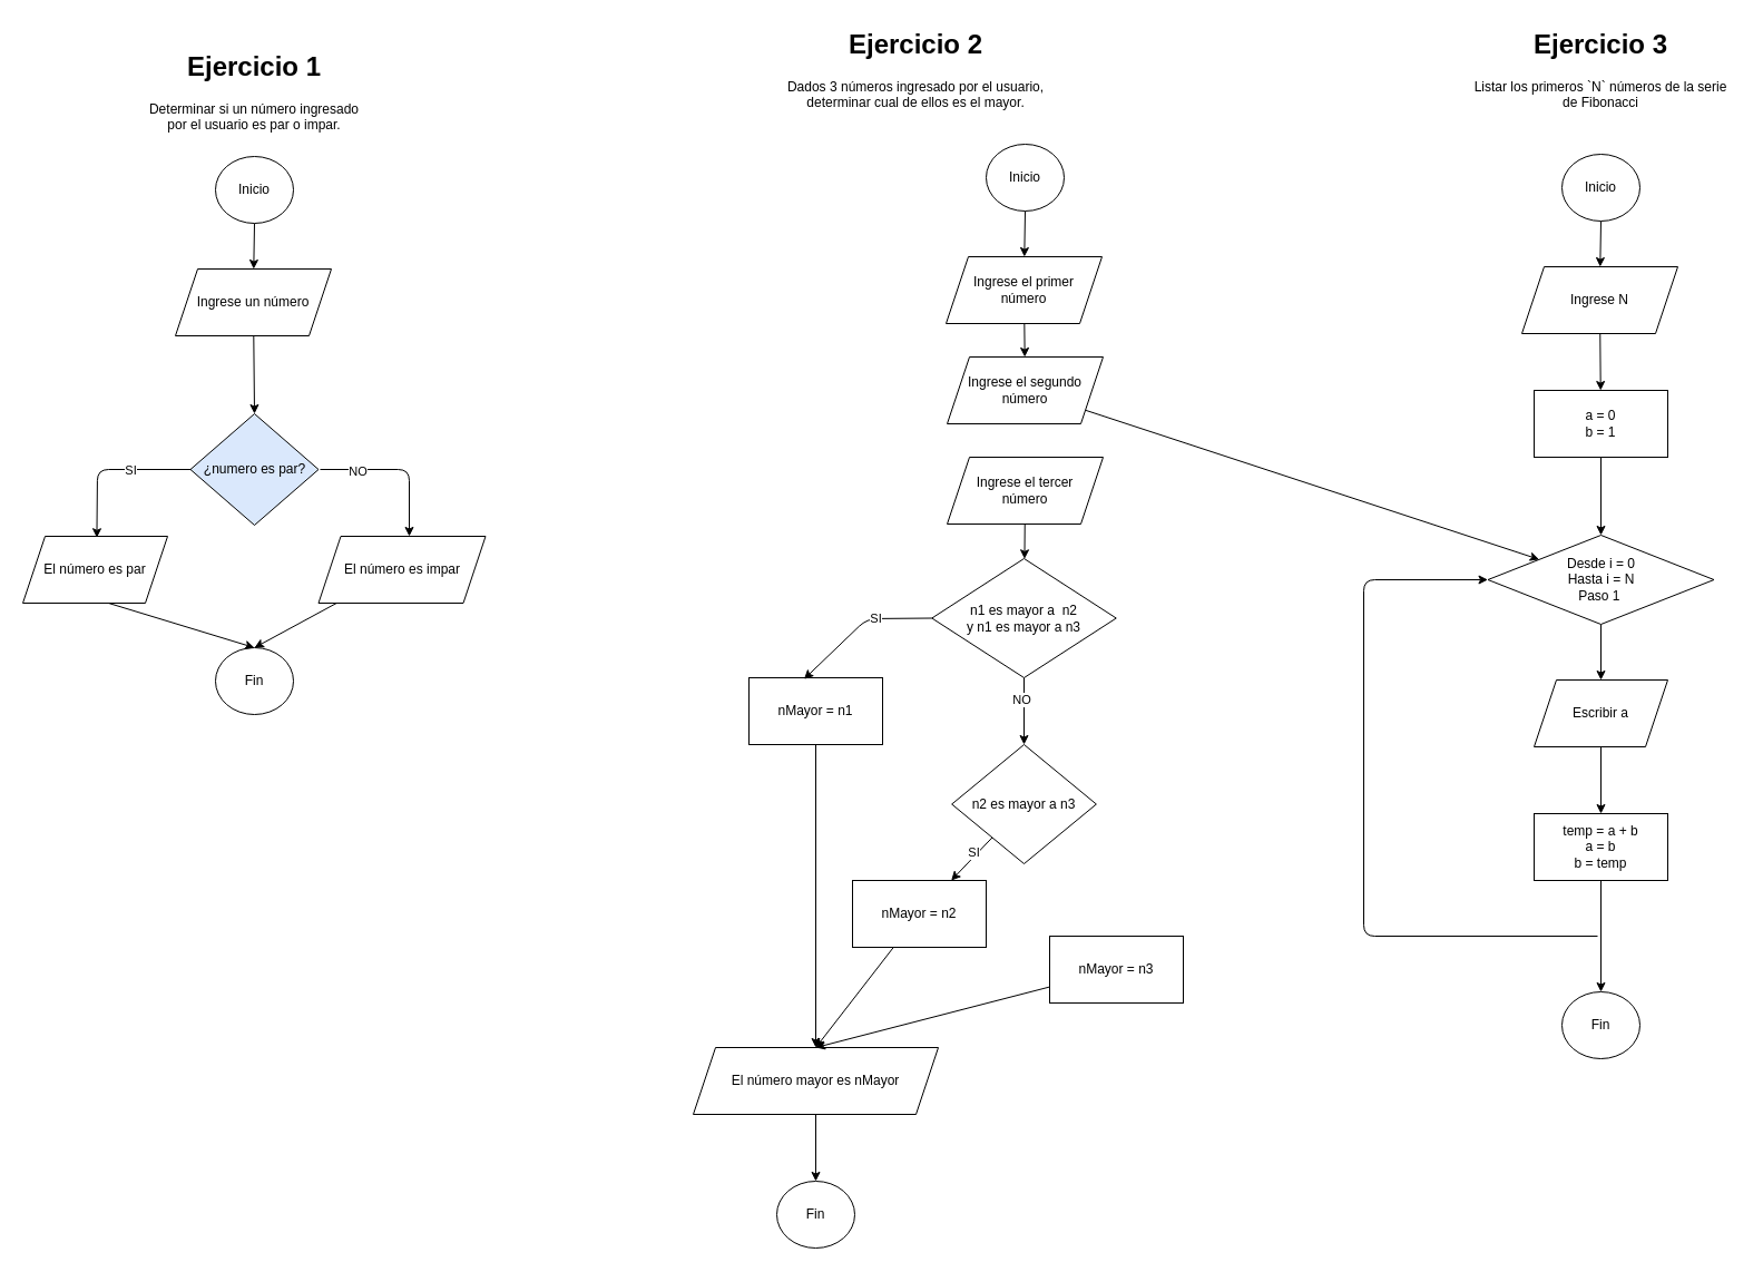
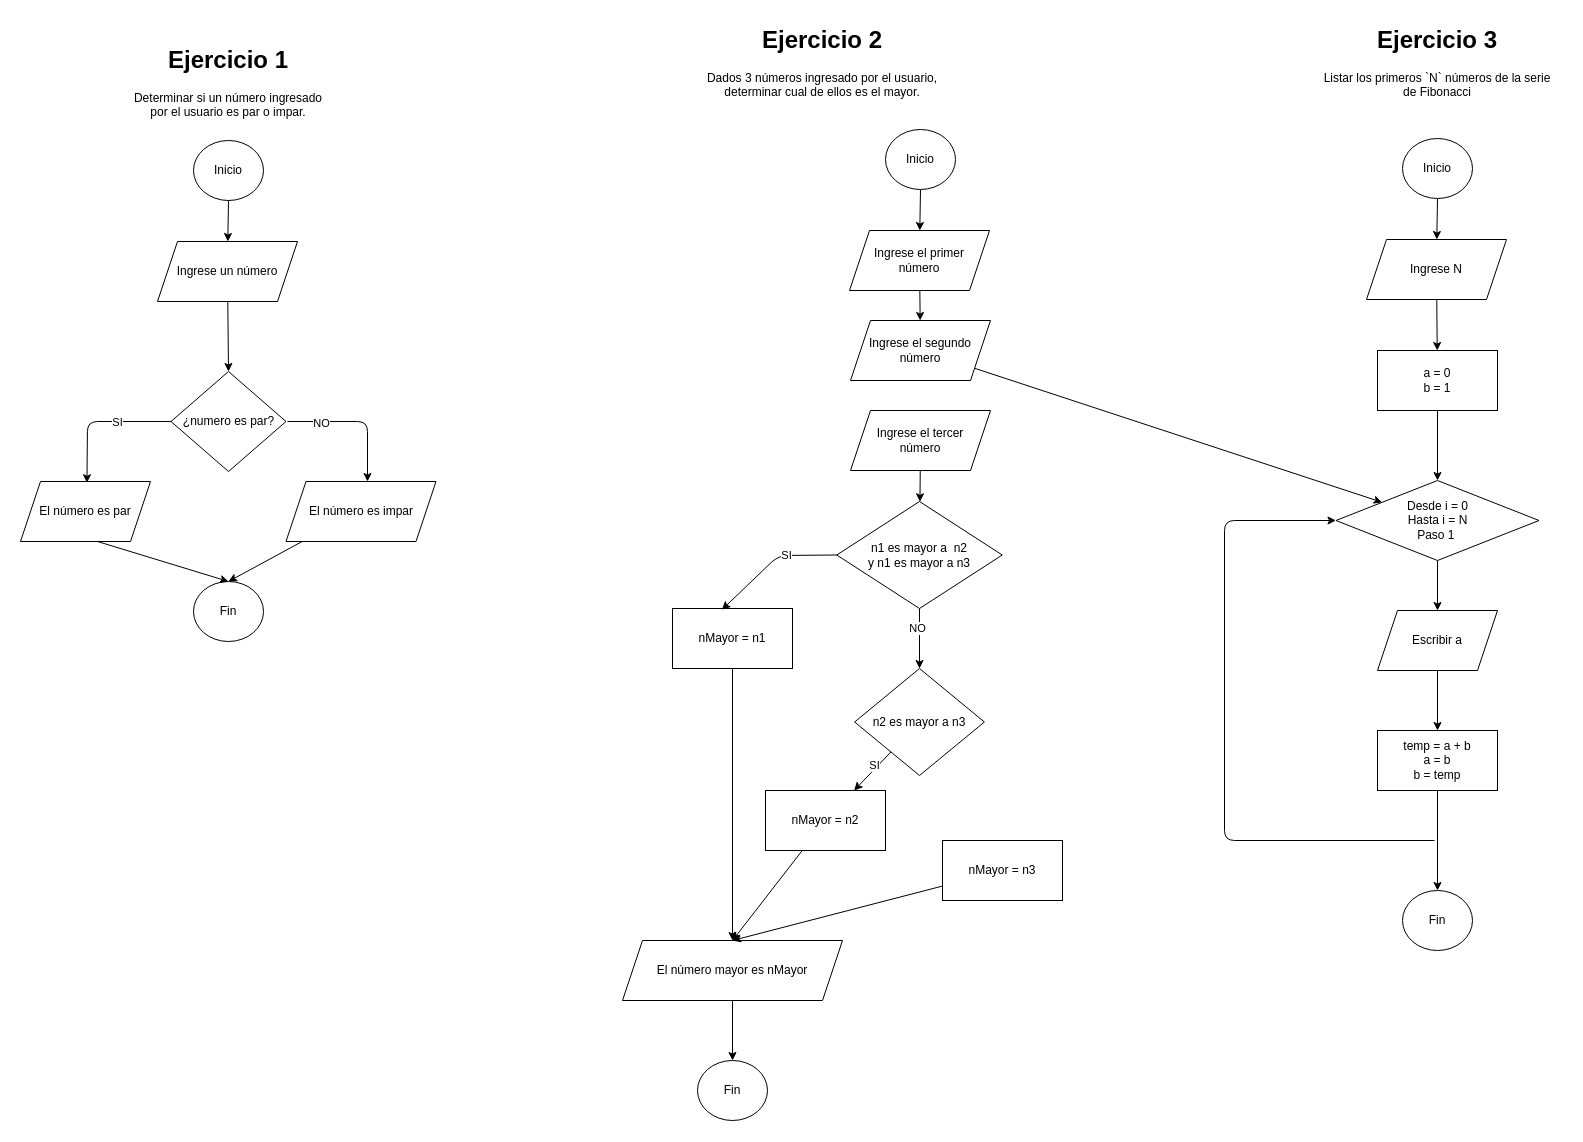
  <mxCell id="0" />
  <mxCell id="1" parent="0" />
  <mxCell id="2" value="&lt;h1&gt;Ejercicio 1&lt;/h1&gt;&lt;p&gt;Determinar si un número ingresado por el usuario es par o impar.&lt;/p&gt;" style="text;html=1;strokeColor=none;fillColor=none;spacing=5;spacingTop=-20;whiteSpace=wrap;overflow=hidden;rounded=0;align=center;" parent="1" vertex="1"><mxGeometry x="128" y="40" width="200" height="91" as="geometry" /></mxCell>
  <mxCell id="3" style="edgeStyle=none;html=1;" parent="1" source="4" target="9" edge="1"><mxGeometry relative="1" as="geometry" /></mxCell>
  <mxCell id="4" value="Inicio" style="ellipse;whiteSpace=wrap;html=1;" parent="1" vertex="1"><mxGeometry x="193" y="140" width="70" height="60" as="geometry" /></mxCell>
  <mxCell id="5" value="Fin" style="ellipse;whiteSpace=wrap;html=1;" parent="1" vertex="1"><mxGeometry x="193" y="581" width="70" height="60" as="geometry" /></mxCell>
  <mxCell id="6" style="edgeStyle=none;html=1;exitX=0.5;exitY=1;exitDx=0;exitDy=0;entryX=0.5;entryY=0;entryDx=0;entryDy=0;" parent="1" target="5" edge="1"><mxGeometry relative="1" as="geometry"><mxPoint x="97" y="541" as="sourcePoint" /></mxGeometry></mxCell>
  <mxCell id="7" style="edgeStyle=none;html=1;entryX=0.5;entryY=0;entryDx=0;entryDy=0;" parent="1" target="5" edge="1"><mxGeometry relative="1" as="geometry"><mxPoint x="301.714" y="541" as="sourcePoint" /></mxGeometry></mxCell>
  <mxCell id="8" style="edgeStyle=none;html=1;entryX=0.5;entryY=0;entryDx=0;entryDy=0;" parent="1" source="9" target="14" edge="1"><mxGeometry relative="1" as="geometry" /></mxCell>
  <mxCell id="9" value="Ingrese un número" style="shape=parallelogram;perimeter=parallelogramPerimeter;whiteSpace=wrap;html=1;fixedSize=1;" parent="1" vertex="1"><mxGeometry x="157" y="241" width="140" height="60" as="geometry" /></mxCell>
  <mxCell id="10" style="edgeStyle=none;html=1;entryX=0.412;entryY=0.021;entryDx=0;entryDy=0;entryPerimeter=0;exitX=0;exitY=0.5;exitDx=0;exitDy=0;" parent="1" source="14" edge="1"><mxGeometry relative="1" as="geometry"><Array as="points"><mxPoint x="87" y="421" /></Array><mxPoint x="86.44" y="482.26" as="targetPoint" /></mxGeometry></mxCell>
  <mxCell id="11" value="SI" style="edgeLabel;html=1;align=center;verticalAlign=middle;resizable=0;points=[];" parent="10" vertex="1" connectable="0"><mxGeometry x="-0.254" relative="1" as="geometry"><mxPoint as="offset" /></mxGeometry></mxCell>
  <mxCell id="12" style="edgeStyle=none;html=1;" parent="1" edge="1"><mxGeometry relative="1" as="geometry"><mxPoint x="287" y="421" as="sourcePoint" /><mxPoint x="367" y="481" as="targetPoint" /><Array as="points"><mxPoint x="367" y="421" /></Array></mxGeometry></mxCell>
  <mxCell id="13" value="NO" style="edgeLabel;html=1;align=center;verticalAlign=middle;resizable=0;points=[];" parent="12" vertex="1" connectable="0"><mxGeometry x="-0.523" y="-1" relative="1" as="geometry"><mxPoint as="offset" /></mxGeometry></mxCell>
- <mxCell id="14" value="¿numero es par?" style="rhombus;whiteSpace=wrap;html=1;fillColor=#dae8fc;" parent="1" vertex="1"><mxGeometry x="170.5" y="371" width="115" height="100" as="geometry" /></mxCell>
+ <mxCell id="14" value="¿numero es par?" style="rhombus;whiteSpace=wrap;html=1;" parent="1" vertex="1"><mxGeometry x="170.5" y="371" width="115" height="100" as="geometry" /></mxCell>
  <mxCell id="15" value="El número es par" style="shape=parallelogram;perimeter=parallelogramPerimeter;whiteSpace=wrap;html=1;fixedSize=1;" parent="1" vertex="1"><mxGeometry x="20" y="481" width="130" height="60" as="geometry" /></mxCell>
  <mxCell id="16" value="El número es impar" style="shape=parallelogram;perimeter=parallelogramPerimeter;whiteSpace=wrap;html=1;fixedSize=1;" parent="1" vertex="1"><mxGeometry x="285.5" y="481" width="150" height="60" as="geometry" /></mxCell>
  <mxCell id="17" value="&lt;h1&gt;Ejercicio 2&lt;/h1&gt;&lt;p&gt;Dados 3 números ingresado por el usuario, determinar cual de ellos es el mayor.&lt;/p&gt;" style="text;html=1;strokeColor=none;fillColor=none;spacing=5;spacingTop=-20;whiteSpace=wrap;overflow=hidden;rounded=0;align=center;" parent="1" vertex="1"><mxGeometry x="698" y="20" width="248" height="90" as="geometry" /></mxCell>
  <mxCell id="18" style="edgeStyle=none;html=1;" parent="1" source="19" target="24" edge="1"><mxGeometry relative="1" as="geometry" /></mxCell>
  <mxCell id="19" value="Inicio" style="ellipse;whiteSpace=wrap;html=1;" parent="1" vertex="1"><mxGeometry x="885" y="129" width="70" height="60" as="geometry" /></mxCell>
  <mxCell id="20" value="Fin" style="ellipse;whiteSpace=wrap;html=1;" parent="1" vertex="1"><mxGeometry x="697" y="1060" width="70" height="60" as="geometry" /></mxCell>
  <mxCell id="21" style="edgeStyle=none;html=1;exitX=0.5;exitY=1;exitDx=0;exitDy=0;" parent="1" source="22" target="35" edge="1"><mxGeometry relative="1" as="geometry"><mxPoint x="777" y="880" as="targetPoint" /></mxGeometry></mxCell>
  <mxCell id="22" value="nMayor = n1" style="rounded=0;whiteSpace=wrap;html=1;" parent="1" vertex="1"><mxGeometry x="672" y="608" width="120" height="60" as="geometry" /></mxCell>
  <mxCell id="23" style="edgeStyle=none;html=1;" parent="1" source="24" target="31" edge="1"><mxGeometry relative="1" as="geometry" /></mxCell>
  <mxCell id="24" value="Ingrese el primer&lt;br&gt;número" style="shape=parallelogram;perimeter=parallelogramPerimeter;whiteSpace=wrap;html=1;fixedSize=1;" parent="1" vertex="1"><mxGeometry x="849" y="230" width="140" height="60" as="geometry" /></mxCell>
  <mxCell id="25" style="edgeStyle=none;html=1;entryX=0.412;entryY=0.021;entryDx=0;entryDy=0;entryPerimeter=0;exitX=0;exitY=0.5;exitDx=0;exitDy=0;" parent="1" source="29" target="22" edge="1"><mxGeometry relative="1" as="geometry"><Array as="points"><mxPoint x="778" y="555" /></Array><mxPoint x="862.5" y="544" as="sourcePoint" /></mxGeometry></mxCell>
  <mxCell id="26" value="SI" style="edgeLabel;html=1;align=center;verticalAlign=middle;resizable=0;points=[];" parent="25" vertex="1" connectable="0"><mxGeometry x="-0.254" relative="1" as="geometry"><mxPoint as="offset" /></mxGeometry></mxCell>
  <mxCell id="27" style="edgeStyle=none;html=1;" parent="1" source="29" target="38" edge="1"><mxGeometry relative="1" as="geometry" /></mxCell>
  <mxCell id="28" value="NO" style="edgeLabel;html=1;align=center;verticalAlign=middle;resizable=0;points=[];" parent="27" vertex="1" connectable="0"><mxGeometry x="-0.35" y="-3" relative="1" as="geometry"><mxPoint as="offset" /></mxGeometry></mxCell>
  <mxCell id="29" value="n1 es mayor a&amp;nbsp; n2&lt;br&gt;y n1 es mayor a n3" style="rhombus;whiteSpace=wrap;html=1;" parent="1" vertex="1"><mxGeometry x="836.25" y="501" width="165.5" height="107" as="geometry" /></mxCell>
  <mxCell id="30" style="edgeStyle=none;html=1;" parent="1" source="31" target="54" edge="1"><mxGeometry relative="1" as="geometry" /></mxCell>
  <mxCell id="31" value="Ingrese el segundo número" style="shape=parallelogram;perimeter=parallelogramPerimeter;whiteSpace=wrap;html=1;fixedSize=1;" parent="1" vertex="1"><mxGeometry x="850" y="320" width="140" height="60" as="geometry" /></mxCell>
  <mxCell id="32" style="edgeStyle=none;html=1;" parent="1" source="33" target="29" edge="1"><mxGeometry relative="1" as="geometry" /></mxCell>
  <mxCell id="33" value="Ingrese el tercer&lt;br&gt;número" style="shape=parallelogram;perimeter=parallelogramPerimeter;whiteSpace=wrap;html=1;fixedSize=1;" parent="1" vertex="1"><mxGeometry x="850" y="410" width="140" height="60" as="geometry" /></mxCell>
  <mxCell id="34" style="edgeStyle=none;html=1;entryX=0.5;entryY=0;entryDx=0;entryDy=0;" parent="1" source="35" target="20" edge="1"><mxGeometry relative="1" as="geometry" /></mxCell>
  <mxCell id="35" value="El número mayor es nMayor" style="shape=parallelogram;perimeter=parallelogramPerimeter;whiteSpace=wrap;html=1;fixedSize=1;" parent="1" vertex="1"><mxGeometry x="622" y="940" width="220" height="60" as="geometry" /></mxCell>
  <mxCell id="36" value="" style="edgeStyle=none;html=1;" parent="1" source="38" target="40" edge="1"><mxGeometry relative="1" as="geometry" /></mxCell>
  <mxCell id="37" value="SI" style="edgeLabel;html=1;align=center;verticalAlign=middle;resizable=0;points=[];" parent="36" vertex="1" connectable="0"><mxGeometry x="-0.207" y="-3" relative="1" as="geometry"><mxPoint as="offset" /></mxGeometry></mxCell>
  <mxCell id="38" value="n2 es mayor a n3" style="rhombus;whiteSpace=wrap;html=1;" parent="1" vertex="1"><mxGeometry x="854.13" y="668" width="129.75" height="107" as="geometry" /></mxCell>
  <mxCell id="39" style="edgeStyle=none;html=1;entryX=0.5;entryY=0;entryDx=0;entryDy=0;" parent="1" source="40" target="35" edge="1"><mxGeometry relative="1" as="geometry" /></mxCell>
  <mxCell id="40" value="nMayor = n2" style="whiteSpace=wrap;html=1;" parent="1" vertex="1"><mxGeometry x="764.995" y="790" width="120" height="60" as="geometry" /></mxCell>
  <mxCell id="41" style="edgeStyle=none;html=1;" parent="1" source="42" edge="1"><mxGeometry relative="1" as="geometry"><mxPoint x="732" y="940" as="targetPoint" /></mxGeometry></mxCell>
  <mxCell id="42" value="nMayor = n3" style="whiteSpace=wrap;html=1;" parent="1" vertex="1"><mxGeometry x="942.005" y="840" width="120" height="60" as="geometry" /></mxCell>
  <mxCell id="43" value="&lt;h1&gt;Ejercicio 3&lt;/h1&gt;&lt;p&gt;Listar los primeros `N` números de la serie de Fibonacci&lt;/p&gt;" style="text;html=1;strokeColor=none;fillColor=none;spacing=5;spacingTop=-20;whiteSpace=wrap;overflow=hidden;rounded=0;align=center;" vertex="1" parent="1"><mxGeometry x="1313" y="20" width="248" height="90" as="geometry" /></mxCell>
  <mxCell id="44" style="edgeStyle=none;html=1;" edge="1" parent="1" source="45" target="48"><mxGeometry relative="1" as="geometry" /></mxCell>
  <mxCell id="45" value="Inicio" style="ellipse;whiteSpace=wrap;html=1;" vertex="1" parent="1"><mxGeometry x="1402" y="138" width="70" height="60" as="geometry" /></mxCell>
  <mxCell id="46" value="Fin" style="ellipse;whiteSpace=wrap;html=1;" vertex="1" parent="1"><mxGeometry x="1402" y="890" width="70" height="60" as="geometry" /></mxCell>
  <mxCell id="47" value="" style="edgeStyle=none;html=1;" edge="1" parent="1" source="48" target="50"><mxGeometry relative="1" as="geometry" /></mxCell>
  <mxCell id="48" value="Ingrese N" style="shape=parallelogram;perimeter=parallelogramPerimeter;whiteSpace=wrap;html=1;fixedSize=1;" vertex="1" parent="1"><mxGeometry x="1366" y="239" width="140" height="60" as="geometry" /></mxCell>
  <mxCell id="49" style="edgeStyle=none;html=1;entryX=0.5;entryY=0;entryDx=0;entryDy=0;" edge="1" parent="1" source="50" target="54"><mxGeometry relative="1" as="geometry" /></mxCell>
  <mxCell id="50" value="a = 0&lt;br&gt;b = 1" style="whiteSpace=wrap;html=1;" vertex="1" parent="1"><mxGeometry x="1377" y="350" width="120" height="60" as="geometry" /></mxCell>
  <mxCell id="51" style="edgeStyle=none;html=1;" edge="1" parent="1" source="52" target="46"><mxGeometry relative="1" as="geometry" /></mxCell>
  <mxCell id="52" value="temp = a + b&lt;br&gt;a = b&lt;br&gt;b = temp" style="whiteSpace=wrap;html=1;" vertex="1" parent="1"><mxGeometry x="1377" y="730" width="120" height="60" as="geometry" /></mxCell>
  <mxCell id="53" value="" style="edgeStyle=none;html=1;" edge="1" parent="1" source="54" target="56"><mxGeometry relative="1" as="geometry" /></mxCell>
  <mxCell id="54" value="Desde i = 0&lt;br&gt;Hasta i = N&lt;br&gt;Paso 1&amp;nbsp;" style="rhombus;whiteSpace=wrap;html=1;" vertex="1" parent="1"><mxGeometry x="1335.5" y="480" width="203" height="80" as="geometry" /></mxCell>
  <mxCell id="55" style="edgeStyle=none;html=1;entryX=0.5;entryY=0;entryDx=0;entryDy=0;" edge="1" parent="1" source="56" target="52"><mxGeometry relative="1" as="geometry" /></mxCell>
  <mxCell id="56" value="Escribir a" style="shape=parallelogram;perimeter=parallelogramPerimeter;whiteSpace=wrap;html=1;fixedSize=1;" vertex="1" parent="1"><mxGeometry x="1377" y="610" width="120" height="60" as="geometry" /></mxCell>
  <mxCell id="57" value="" style="endArrow=classic;html=1;entryX=0;entryY=0.5;entryDx=0;entryDy=0;" edge="1" parent="1" target="54"><mxGeometry width="50" height="50" relative="1" as="geometry"><mxPoint x="1434" y="840" as="sourcePoint" /><mxPoint x="1394" y="750" as="targetPoint" /><Array as="points"><mxPoint x="1224" y="840" /><mxPoint x="1224" y="520" /></Array></mxGeometry></mxCell>
